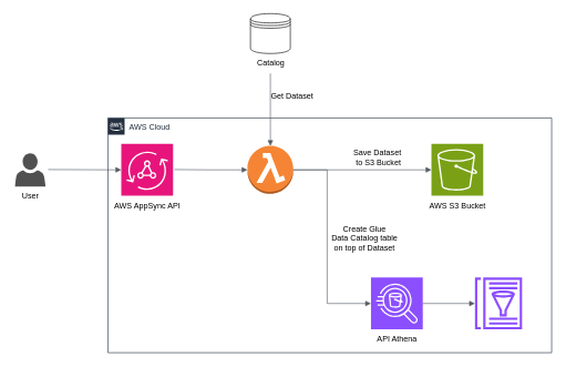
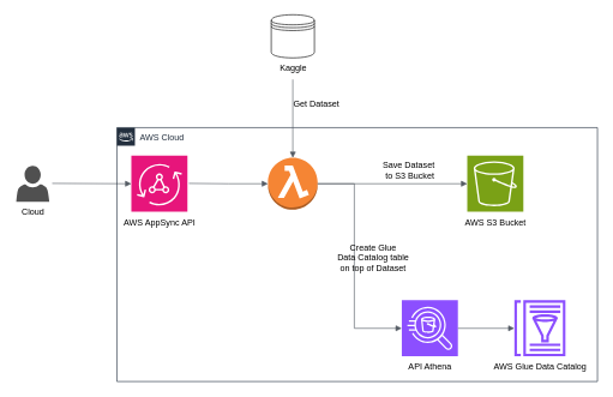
  <mxCell id="0" />
  <mxCell id="1" parent="0" />
  <mxCell id="2" value="" style="edgeStyle=orthogonalEdgeStyle;html=1;endArrow=block;elbow=vertical;startArrow=none;endFill=1;strokeColor=#545B64;rounded=0;entryX=0;entryY=0.5;entryDx=0;entryDy=0;entryPerimeter=0;" parent="1" target="4" edge="1"><mxGeometry width="100" relative="1" as="geometry"><mxPoint x="72" y="254.5" as="sourcePoint" /><mxPoint x="172" y="254.5" as="targetPoint" /></mxGeometry></mxCell>
  <mxCell id="3" value="" style="group" parent="1" vertex="1" connectable="0"><mxGeometry x="171" y="216" width="110" height="108" as="geometry" /></mxCell>
  <mxCell id="4" value="" style="sketch=0;points=[[0,0,0],[0.25,0,0],[0.5,0,0],[0.75,0,0],[1,0,0],[0,1,0],[0.25,1,0],[0.5,1,0],[0.75,1,0],[1,1,0],[0,0.25,0],[0,0.5,0],[0,0.75,0],[1,0.25,0],[1,0.5,0],[1,0.75,0]];outlineConnect=0;fontColor=#232F3E;fillColor=#E7157B;strokeColor=#ffffff;dashed=0;verticalLabelPosition=bottom;verticalAlign=top;align=center;html=1;fontSize=12;fontStyle=0;aspect=fixed;shape=mxgraph.aws4.resourceIcon;resIcon=mxgraph.aws4.appsync;" parent="3" vertex="1"><mxGeometry x="11" width="78" height="78" as="geometry" /></mxCell>
  <mxCell id="5" value="&lt;span style=&quot;font-family: Helvetica;&quot;&gt;AWS AppSync API&lt;/span&gt;" style="text;html=1;align=center;verticalAlign=middle;resizable=0;points=[];autosize=1;strokeColor=none;fillColor=none;fontFamily=ArialMT;fontStyle=0;fontSize=12;fontSource=https%3A%2F%2Fgithub.com%2Fnord-lancer%2Fkaggle-dataset-to-aws-glue-table%2Fblob%2Fmain%2Fdiagrams%2Ffonts%2FArial%2FArialMT.woff;" parent="3" vertex="1"><mxGeometry x="-10" y="78" width="120" height="30" as="geometry" /></mxCell>
  <mxCell id="6" value="" style="group" parent="1" vertex="1" connectable="0"><mxGeometry x="356.5" y="219" width="100" height="102" as="geometry" /></mxCell>
  <mxCell id="7" value="" style="outlineConnect=0;dashed=0;verticalLabelPosition=bottom;verticalAlign=top;align=center;html=1;shape=mxgraph.aws3.lambda_function;fillColor=#F58534;gradientColor=none;" parent="6" vertex="1"><mxGeometry x="15.5" width="69" height="72" as="geometry" /></mxCell>
  <mxCell id="8" value="" style="group" parent="1" vertex="1" connectable="0"><mxGeometry x="376.5" y="20" width="60" height="90" as="geometry" /></mxCell>
  <mxCell id="9" value="" style="shape=datastore;whiteSpace=wrap;html=1;" parent="8" vertex="1"><mxGeometry width="60" height="60" as="geometry" /></mxCell>
- <mxCell id="10" value="&lt;font style=&quot;font-size: 12px;&quot; face=&quot;Helvetica&quot;&gt;Catalog&lt;/font&gt;" style="text;html=1;align=center;verticalAlign=middle;resizable=0;points=[];autosize=1;strokeColor=none;fillColor=none;fontFamily=ArialMT;fontStyle=0;fontSize=12;fontSource=https%3A%2F%2Fgithub.com%2Fnord-lancer%2Fkaggle-dataset-to-aws-glue-table%2Fblob%2Fmain%2Fdiagrams%2Ffonts%2FArial%2FArialMT.woff;" parent="8" vertex="1"><mxGeometry y="60" width="60" height="30" as="geometry" /></mxCell>
+ <mxCell id="10" value="&lt;font style=&quot;font-size: 12px;&quot; face=&quot;Helvetica&quot;&gt;Kaggle&lt;/font&gt;" style="text;html=1;align=center;verticalAlign=middle;resizable=0;points=[];autosize=1;strokeColor=none;fillColor=none;fontFamily=ArialMT;fontStyle=0;fontSize=12;fontSource=https%3A%2F%2Fgithub.com%2Fnord-lancer%2Fkaggle-dataset-to-aws-glue-table%2Fblob%2Fmain%2Fdiagrams%2Ffonts%2FArial%2FArialMT.woff;" parent="8" vertex="1"><mxGeometry y="60" width="60" height="30" as="geometry" /></mxCell>
  <mxCell id="11" value="" style="edgeStyle=orthogonalEdgeStyle;html=1;endArrow=block;elbow=vertical;startArrow=none;endFill=1;strokeColor=#545B64;rounded=0;entryX=0;entryY=0.5;entryDx=0;entryDy=0;entryPerimeter=0;" parent="1" edge="1"><mxGeometry width="100" relative="1" as="geometry"><mxPoint x="262" y="254.5" as="sourcePoint" /><mxPoint x="372" y="255" as="targetPoint" /></mxGeometry></mxCell>
  <mxCell id="12" value="" style="edgeStyle=orthogonalEdgeStyle;html=1;endArrow=block;elbow=vertical;startArrow=none;endFill=1;strokeColor=#545B64;rounded=0;exitX=1;exitY=0.5;exitDx=0;exitDy=0;exitPerimeter=0;" parent="1" source="7" target="20" edge="1"><mxGeometry width="100" relative="1" as="geometry"><mxPoint x="452" y="255" as="sourcePoint" /><mxPoint x="552" y="254.91" as="targetPoint" /></mxGeometry></mxCell>
  <mxCell id="13" value="" style="edgeStyle=orthogonalEdgeStyle;html=1;endArrow=block;elbow=vertical;startArrow=none;endFill=1;strokeColor=#545B64;rounded=0;entryX=0;entryY=0.5;entryDx=0;entryDy=0;entryPerimeter=0;" parent="1" source="7" target="23" edge="1"><mxGeometry width="100" relative="1" as="geometry"><mxPoint x="451" y="265" as="sourcePoint" /><mxPoint x="568" y="265" as="targetPoint" /><Array as="points"><mxPoint x="492" y="255" /><mxPoint x="492" y="456" /></Array></mxGeometry></mxCell>
  <mxCell id="14" value="" style="group" parent="1" vertex="1" connectable="0"><mxGeometry x="20" y="230" width="50" height="80" as="geometry" /></mxCell>
  <mxCell id="15" value="" style="sketch=0;pointerEvents=1;shadow=0;dashed=0;html=1;strokeColor=none;fillColor=#505050;labelPosition=center;verticalLabelPosition=bottom;verticalAlign=top;outlineConnect=0;align=center;shape=mxgraph.office.users.user;" parent="14" vertex="1"><mxGeometry x="2" width="46" height="50" as="geometry" /></mxCell>
- <mxCell id="16" value="User" style="text;html=1;align=center;verticalAlign=middle;resizable=0;points=[];autosize=1;strokeColor=none;fillColor=none;" parent="14" vertex="1"><mxGeometry y="50" width="50" height="30" as="geometry" /></mxCell>
+ <mxCell id="16" value="Cloud" style="text;html=1;align=center;verticalAlign=middle;resizable=0;points=[];autosize=1;strokeColor=none;fillColor=none;" parent="14" vertex="1"><mxGeometry y="50" width="50" height="30" as="geometry" /></mxCell>
  <mxCell id="17" value="AWS Cloud" style="points=[[0,0],[0.25,0],[0.5,0],[0.75,0],[1,0],[1,0.25],[1,0.5],[1,0.75],[1,1],[0.75,1],[0.5,1],[0.25,1],[0,1],[0,0.75],[0,0.5],[0,0.25]];outlineConnect=0;gradientColor=none;html=1;whiteSpace=wrap;fontSize=12;fontStyle=0;container=1;pointerEvents=0;collapsible=0;recursiveResize=0;shape=mxgraph.aws4.group;grIcon=mxgraph.aws4.group_aws_cloud_alt;strokeColor=#232F3E;fillColor=none;verticalAlign=top;align=left;spacingLeft=30;fontColor=#232F3E;dashed=0;" parent="1" vertex="1"><mxGeometry x="162" y="177" width="668" height="353" as="geometry" /></mxCell>
  <mxCell id="18" value="Save Dataset&amp;nbsp;&lt;div&gt;to S3 Bucket&lt;/div&gt;" style="text;html=1;align=center;verticalAlign=middle;resizable=0;points=[];autosize=1;strokeColor=none;fillColor=none;" parent="17" vertex="1"><mxGeometry x="357" y="40" width="100" height="40" as="geometry" /></mxCell>
  <mxCell id="19" value="" style="group" parent="17" vertex="1" connectable="0"><mxGeometry x="471" y="39" width="110" height="108" as="geometry" /></mxCell>
  <mxCell id="20" value="" style="sketch=0;points=[[0,0,0],[0.25,0,0],[0.5,0,0],[0.75,0,0],[1,0,0],[0,1,0],[0.25,1,0],[0.5,1,0],[0.75,1,0],[1,1,0],[0,0.25,0],[0,0.5,0],[0,0.75,0],[1,0.25,0],[1,0.5,0],[1,0.75,0]];outlineConnect=0;fontColor=#232F3E;fillColor=#7AA116;strokeColor=#ffffff;dashed=0;verticalLabelPosition=bottom;verticalAlign=top;align=center;html=1;fontSize=12;fontStyle=0;aspect=fixed;shape=mxgraph.aws4.resourceIcon;resIcon=mxgraph.aws4.s3;" parent="19" vertex="1"><mxGeometry x="16" width="78" height="78" as="geometry" /></mxCell>
  <mxCell id="21" value="&lt;font style=&quot;font-size: 12px;&quot; face=&quot;Helvetica&quot;&gt;AWS S3 Bucket&lt;/font&gt;" style="text;html=1;align=center;verticalAlign=middle;resizable=0;points=[];autosize=1;strokeColor=none;fillColor=none;fontFamily=ArialMT;fontStyle=0;fontSize=12;fontSource=https%3A%2F%2Fgithub.com%2Fnord-lancer%2Fkaggle-dataset-to-aws-glue-table%2Fblob%2Fmain%2Fdiagrams%2Ffonts%2FArial%2FArialMT.woff;" parent="19" vertex="1"><mxGeometry y="78" width="110" height="30" as="geometry" /></mxCell>
  <mxCell id="22" value="" style="group" parent="17" vertex="1" connectable="0"><mxGeometry x="390" y="240" width="90" height="108" as="geometry" /></mxCell>
  <mxCell id="23" value="" style="sketch=0;points=[[0,0,0],[0.25,0,0],[0.5,0,0],[0.75,0,0],[1,0,0],[0,1,0],[0.25,1,0],[0.5,1,0],[0.75,1,0],[1,1,0],[0,0.25,0],[0,0.5,0],[0,0.75,0],[1,0.25,0],[1,0.5,0],[1,0.75,0]];outlineConnect=0;fontColor=#232F3E;fillColor=#8C4FFF;strokeColor=#ffffff;dashed=0;verticalLabelPosition=bottom;verticalAlign=top;align=center;html=1;fontSize=12;fontStyle=0;aspect=fixed;shape=mxgraph.aws4.resourceIcon;resIcon=mxgraph.aws4.athena;" parent="22" vertex="1"><mxGeometry x="6" width="78" height="78" as="geometry" /></mxCell>
  <mxCell id="24" value="&lt;font style=&quot;font-size: 12px;&quot; face=&quot;Helvetica&quot;&gt;API Athena&lt;/font&gt;" style="text;html=1;align=center;verticalAlign=middle;resizable=0;points=[];autosize=1;strokeColor=none;fillColor=none;fontFamily=ArialMT;fontStyle=0;fontSize=12;fontSource=https%3A%2F%2Fgithub.com%2Fnord-lancer%2Fkaggle-dataset-to-aws-glue-table%2Fblob%2Fmain%2Fdiagrams%2Ffonts%2FArial%2FArialMT.woff;" parent="22" vertex="1"><mxGeometry y="78" width="90" height="30" as="geometry" /></mxCell>
- <mxCell id="25" value="Create Glue&lt;div&gt;Data Catalog table&lt;/div&gt;&lt;div&gt;on top of Dataset&lt;/div&gt;" style="text;html=1;align=center;verticalAlign=middle;resizable=0;points=[];autosize=1;strokeColor=none;fillColor=none;" parent="17" vertex="1"><mxGeometry x="327" y="153" width="117" height="55" as="geometry" /></mxCell>
+ <mxCell id="25" value="Create Glue&lt;div&gt;Data Catalog table&lt;/div&gt;&lt;div&gt;on top of Dataset&lt;/div&gt;" style="text;html=1;align=center;verticalAlign=middle;resizable=0;points=[];autosize=1;strokeColor=none;fillColor=none;" parent="17" vertex="1"><mxGeometry x="297" y="153" width="117" height="55" as="geometry" /></mxCell>
  <mxCell id="26" value="" style="group" parent="17" vertex="1" connectable="0"><mxGeometry x="513" y="240" width="150" height="108" as="geometry" /></mxCell>
  <mxCell id="27" value="" style="sketch=0;outlineConnect=0;fontColor=#232F3E;gradientColor=none;fillColor=#8C4FFF;strokeColor=none;dashed=0;verticalLabelPosition=bottom;verticalAlign=top;align=center;html=1;fontSize=12;fontStyle=0;aspect=fixed;pointerEvents=1;shape=mxgraph.aws4.glue_data_catalog;" parent="26" vertex="1"><mxGeometry x="39" width="72" height="78" as="geometry" /></mxCell>
+ <mxCell id="28" value="&lt;font style=&quot;font-size: 12px;&quot; face=&quot;Helvetica&quot;&gt;AWS Glue Data Catalog&lt;/font&gt;" style="text;html=1;align=center;verticalAlign=middle;resizable=0;points=[];autosize=1;strokeColor=none;fillColor=none;fontFamily=ArialMT;fontStyle=0;fontSize=12;fontSource=https%3A%2F%2Fgithub.com%2Fnord-lancer%2Fkaggle-dataset-to-aws-glue-table%2Fblob%2Fmain%2Fdiagrams%2Ffonts%2FArial%2FArialMT.woff;" parent="26" vertex="1"><mxGeometry y="78" width="150" height="30" as="geometry" /></mxCell>
  <mxCell id="29" value="" style="edgeStyle=orthogonalEdgeStyle;html=1;endArrow=block;elbow=vertical;startArrow=none;endFill=1;strokeColor=#545B64;rounded=0;exitX=1;exitY=0.5;exitDx=0;exitDy=0;exitPerimeter=0;" parent="17" source="23" target="27" edge="1"><mxGeometry width="100" relative="1" as="geometry"><mxPoint x="480" y="263" as="sourcePoint" /><mxPoint x="597" y="263" as="targetPoint" /><Array as="points" /></mxGeometry></mxCell>
  <mxCell id="30" value="" style="edgeStyle=orthogonalEdgeStyle;html=1;endArrow=block;elbow=vertical;startArrow=none;endFill=1;strokeColor=#545B64;rounded=0;" parent="1" source="10" target="7" edge="1"><mxGeometry width="100" relative="1" as="geometry"><mxPoint x="272" y="264.5" as="sourcePoint" /><mxPoint x="407" y="216" as="targetPoint" /><Array as="points" /></mxGeometry></mxCell>
  <mxCell id="31" value="Get Dataset" style="text;html=1;align=center;verticalAlign=middle;resizable=0;points=[];autosize=1;strokeColor=none;fillColor=none;" parent="1" vertex="1"><mxGeometry x="398" y="131" width="82" height="26" as="geometry" /></mxCell>
